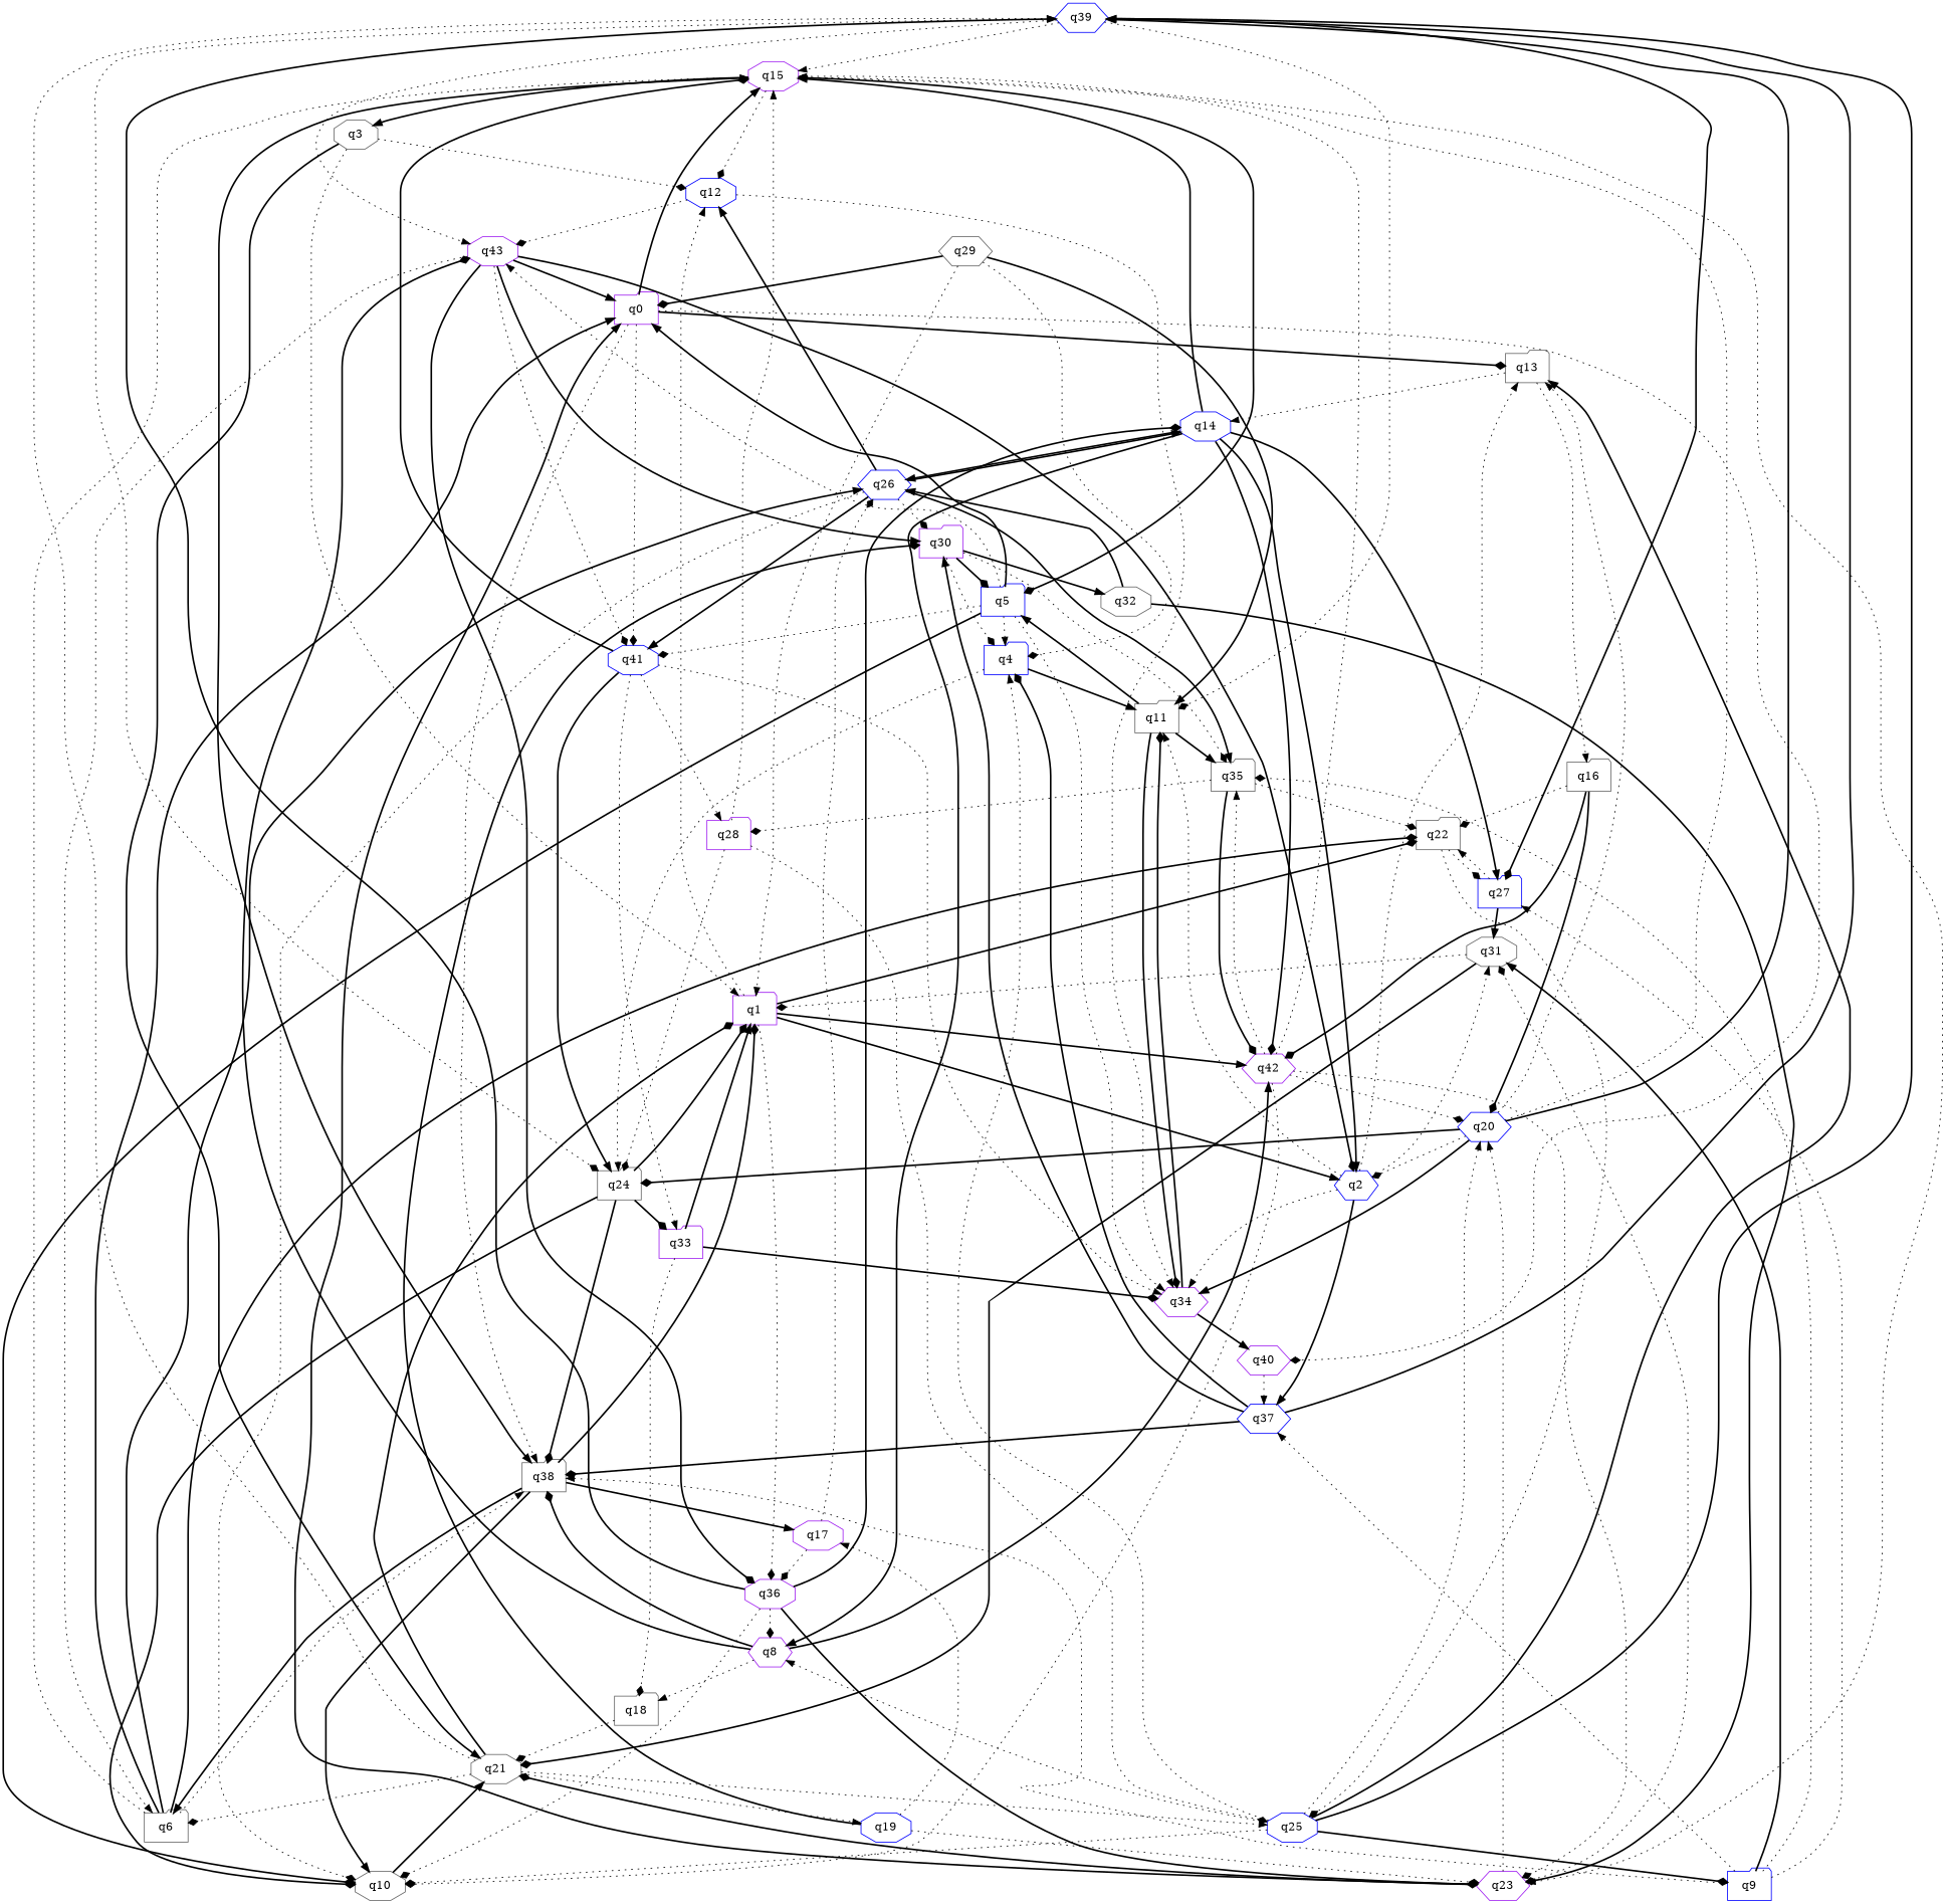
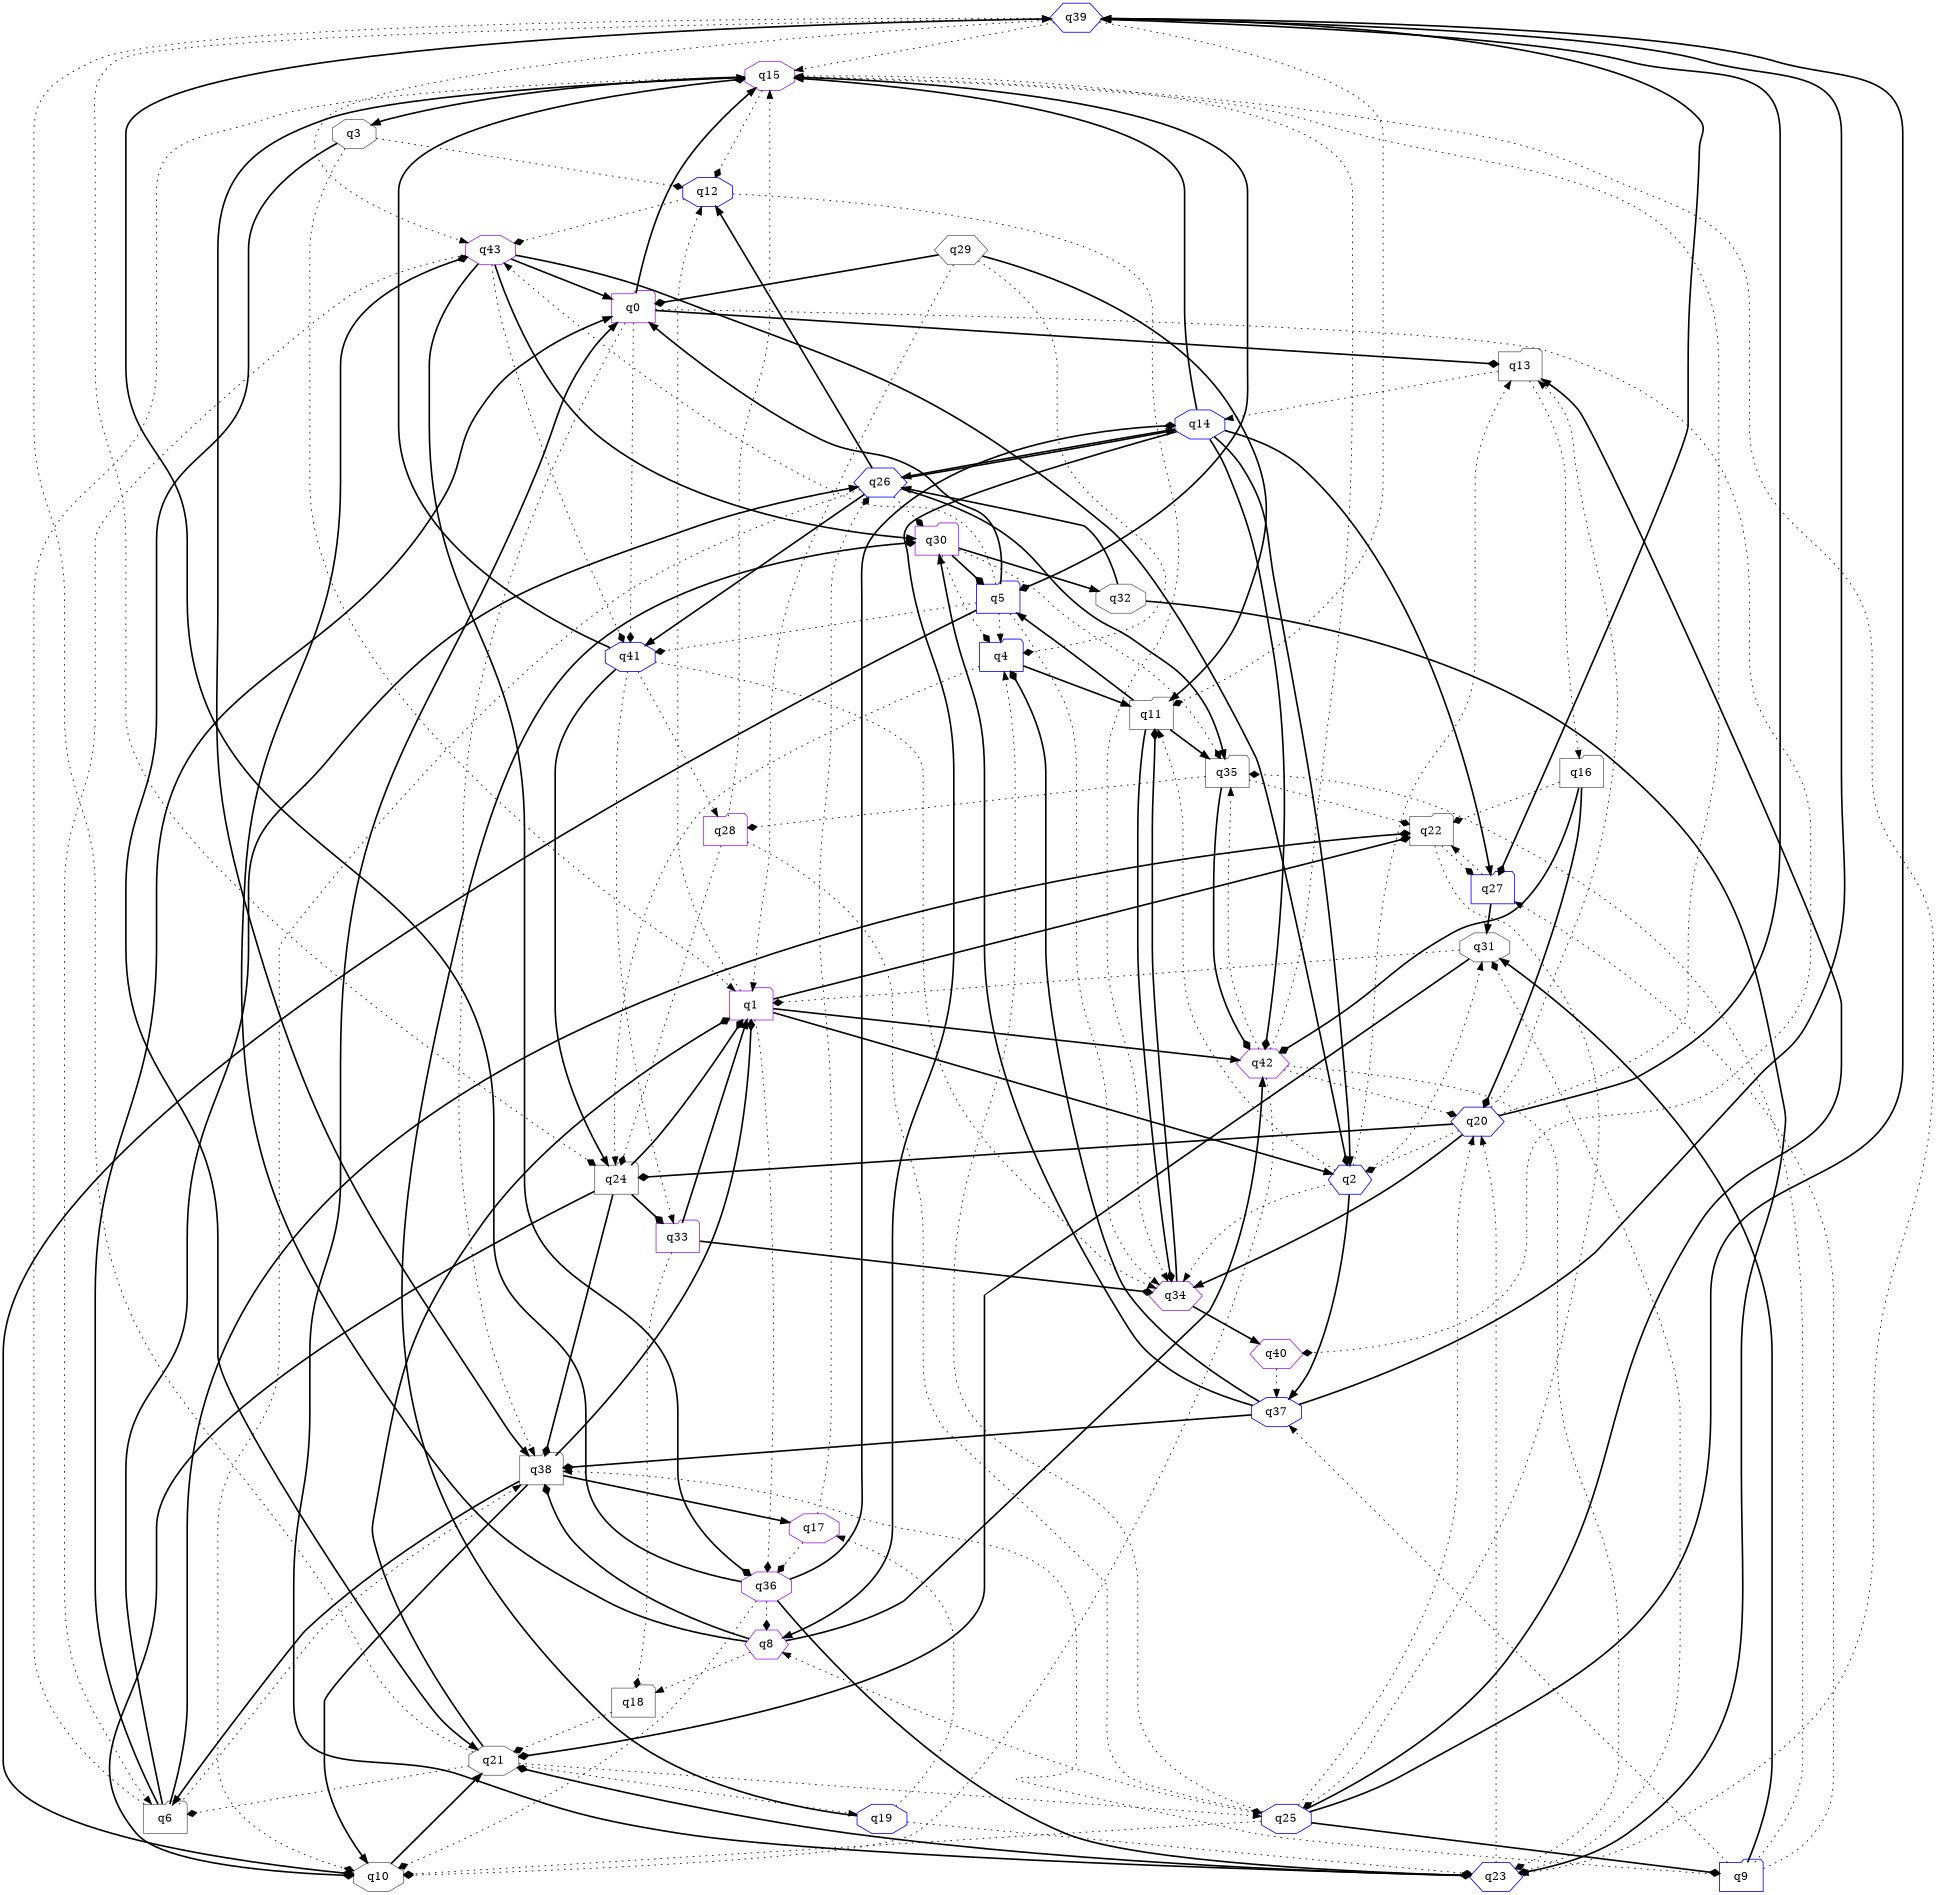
  digraph {
    node [color=blue shape=folder]
    edge [arrowhead=normal style=dotted]
    q39 [initial=1 shape=hexagon]
    q15 [color=purple shape=octagon]
    q11 [color=gray40]
    q24 [color=gray40]
    q43 [color=purple shape=octagon]
    q27
    q12 [final=1 shape=octagon]
    q38 [color=gray40]
    q3 [color=gray40 shape=octagon]
    q5
-   q23 [color=purple shape=hexagon]
+   q23 [shape=hexagon]
    q34 [color=purple shape=hexagon]
    q35 [color=gray40]
    q1 [color=purple]
    q10 [color=gray40 shape=octagon]
    q33 [color=purple]
    q0 [color=purple]
    q41 [shape=octagon]
    q6 [color=gray40]
    q2 [shape=hexagon]
    q36 [color=purple shape=octagon]
    q30 [color=purple]
    q22 [color=gray40]
    q31 [color=gray40 shape=octagon]
    q40 [color=purple shape=hexagon]
    q13 [color=gray40]
    q14 [shape=octagon]
    q16 [color=gray40]
    q17 [color=purple shape=octagon]
-   q37 [shape=hexagon]
+   q37 [shape=octagon]
    q28 [color=purple]
    q42 [color=purple shape=hexagon]
    q8 [color=purple shape=hexagon]
    q26 [shape=hexagon]
    q20 [shape=hexagon]
    q21 [color=gray40 shape=octagon]
    q4
    q18 [color=gray40]
    q25 [shape=octagon]
    q9
    q19 [shape=octagon]
    q32 [color=gray40 shape=octagon]
    q29 [color=gray40 shape=hexagon]
    q39 -> q15
    q39 -> q11 [arrowhead=diamond]
    q39 -> q24 [arrowhead=diamond]
    q39 -> q43
    q39 -> q27 [arrowhead=diamond style=bold]
    q15 -> q12 [arrowhead=diamond]
    q15 -> q38 [style=bold]
    q15 -> q3 [style=bold]
    q15 -> q5 [arrowhead=diamond style=bold]
    q15 -> q23
    q11 -> q5 [style=bold]
    q11 -> q34 [arrowhead=diamond style=bold]
    q11 -> q35 [style=bold]
    q24 -> q38 [arrowhead=diamond style=bold]
    q24 -> q1 [arrowhead=diamond style=bold]
    q24 -> q10 [arrowhead=diamond style=bold]
    q24 -> q33 [arrowhead=diamond style=bold]
    q43 -> q0 [style=bold]
    q43 -> q41 [arrowhead=diamond]
    q43 -> q6
    q43 -> q2 [arrowhead=diamond style=bold]
    q43 -> q36 [arrowhead=diamond style=bold]
    q43 -> q30 [style=bold]
    q27 -> q22
    q27 -> q31 [style=bold]
    q12 -> q43 [arrowhead=diamond]
    q12 -> q34
    q38 -> q1 [arrowhead=diamond style=bold]
    q38 -> q10 [style=bold]
    q38 -> q6 [style=bold]
    q38 -> q17 [style=bold]
    q3 -> q12 [arrowhead=diamond]
    q3 -> q1
    q3 -> q21 [style=bold]
    q5 -> q43
    q5 -> q34
    q5 -> q10 [arrowhead=diamond style=bold]
    q5 -> q0 [style=bold]
    q5 -> q41 [arrowhead=diamond]
    q5 -> q4
    q23 -> q0 [style=bold]
    q23 -> q31 [arrowhead=diamond]
    q23 -> q20
    q23 -> q21 [arrowhead=diamond style=bold]
    q34 -> q11 [arrowhead=diamond style=bold]
    q34 -> q40 [style=bold]
    q35 -> q22 [arrowhead=diamond]
    q35 -> q28 [arrowhead=diamond]
    q35 -> q42 [arrowhead=diamond style=bold]
    q1 -> q12
    q1 -> q2 [style=bold]
    q1 -> q36 [arrowhead=diamond]
    q1 -> q22 [arrowhead=diamond style=bold]
    q1 -> q42 [style=bold]
    q10 -> q21 [style=bold]
    q33 -> q34 [arrowhead=diamond style=bold]
    q33 -> q1 [style=bold]
    q33 -> q18 [arrowhead=diamond]
    q0 -> q15 [style=bold]
    q0 -> q38
    q0 -> q41 [arrowhead=diamond]
    q0 -> q40 [arrowhead=diamond]
    q0 -> q13 [arrowhead=diamond style=bold]
    q41 -> q15 [arrowhead=diamond style=bold]
    q41 -> q24 [style=bold]
    q41 -> q34
    q41 -> q33
    q41 -> q28
    q6 -> q15
    q6 -> q38
    q6 -> q0 [style=bold]
    q6 -> q22 [arrowhead=diamond style=bold]
    q6 -> q26 [style=bold]
    q2 -> q11
    q2 -> q34
    q2 -> q31
    q2 -> q13
    q2 -> q37 [style=bold]
    q36 -> q39 [style=bold]
    q36 -> q23 [arrowhead=diamond style=bold]
    q36 -> q10 [arrowhead=diamond]
    q36 -> q14 [arrowhead=diamond style=bold]
    q36 -> q8 [arrowhead=diamond]
    q30 -> q5 [arrowhead=diamond style=bold]
    q30 -> q35 [arrowhead=diamond]
    q30 -> q4 [arrowhead=diamond]
    q30 -> q32 [style=bold]
    q22 -> q27 [arrowhead=diamond]
    q22 -> q25 [arrowhead=diamond]
    q31 -> q1 [arrowhead=diamond]
    q31 -> q21 [arrowhead=diamond style=bold]
    q40 -> q37
    q13 -> q14
    q13 -> q16
    q14 -> q15 [style=bold]
    q14 -> q27 [style=bold]
    q14 -> q2 [style=bold]
    q14 -> q42 [arrowhead=diamond style=bold]
    q14 -> q8 [style=bold]
    q14 -> q26 [style=bold]
    q16 -> q22 [arrowhead=diamond]
    q16 -> q42 [arrowhead=diamond style=bold]
    q16 -> q20 [arrowhead=diamond style=bold]
    q17 -> q36 [arrowhead=diamond]
    q17 -> q26 [arrowhead=diamond]
    q37 -> q39 [style=bold]
    q37 -> q38 [arrowhead=diamond style=bold]
    q37 -> q30 [style=bold]
    q37 -> q4 [arrowhead=diamond style=bold]
    q28 -> q15
    q28 -> q24 [arrowhead=diamond]
    q28 -> q25 [arrowhead=diamond]
    q42 -> q15
    q42 -> q23 [arrowhead=diamond]
    q42 -> q35
    q42 -> q10 [arrowhead=diamond]
    q42 -> q20 [arrowhead=diamond]
    q8 -> q43 [arrowhead=diamond style=bold]
    q8 -> q38 [arrowhead=diamond style=bold]
    q8 -> q42 [style=bold]
    q8 -> q18
    q26 -> q12 [style=bold]
    q26 -> q35 [style=bold]
    q26 -> q10 [arrowhead=diamond]
    q26 -> q41 [style=bold]
    q26 -> q30 [arrowhead=diamond]
    q26 -> q14 [style=bold]
    q20 -> q39 [style=bold]
    q20 -> q15 [arrowhead=diamond]
    q20 -> q24 [arrowhead=diamond style=bold]
    q20 -> q34 [style=bold]
    q20 -> q2 [arrowhead=diamond]
    q20 -> q13
    q21 -> q39
    q21 -> q1 [arrowhead=diamond style=bold]
    q21 -> q6 [arrowhead=diamond]
    q21 -> q25
    q21 -> q19
    q4 -> q11 [style=bold]
    q4 -> q24
    q18 -> q21 [arrowhead=diamond]
    q25 -> q39 [style=bold]
    q25 -> q10 [arrowhead=diamond]
    q25 -> q13 [style=bold]
    q25 -> q8
    q25 -> q20
    q25 -> q4
    q25 -> q9 [arrowhead=diamond style=bold]
    q9 -> q27
    q9 -> q38
    q9 -> q35 [arrowhead=diamond]
    q9 -> q31 [style=bold]
    q9 -> q37
    q19 -> q23 [arrowhead=diamond]
    q19 -> q30 [arrowhead=diamond style=bold]
    q19 -> q17
    q32 -> q23 [arrowhead=diamond style=bold]
    q32 -> q26 [style=bold]
    q29 -> q11 [style=bold]
    q29 -> q1
    q29 -> q0 [arrowhead=diamond style=bold]
    q29 -> q4 [arrowhead=diamond]
  }
